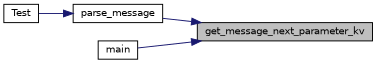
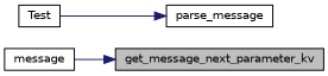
  digraph {
    rankdir=RL
    node [color=black fillcolor=white fontname=Helvetica fontsize=10 shape=record style=filled]
    edge [color=midnightblue dir=back fontname=Helvetica fontsize=10 labelfontname=Helvetica labelfontsize=10 style=solid]
    n1 [fillcolor=grey75 fontcolor=black height=0.2 label=get_message_next_parameter_kv width=0.4]
    n2 [height=0.2 label=parse_message width=0.4]
-   n3 [height=0.2 label=main width=0.4]
+   n3 [height=0.2 label=message width=0.4]
    n4 [height=0.2 label=Test width=0.4]
-   n1 -> n2
    n1 -> n3
    n2 -> n4
  }
